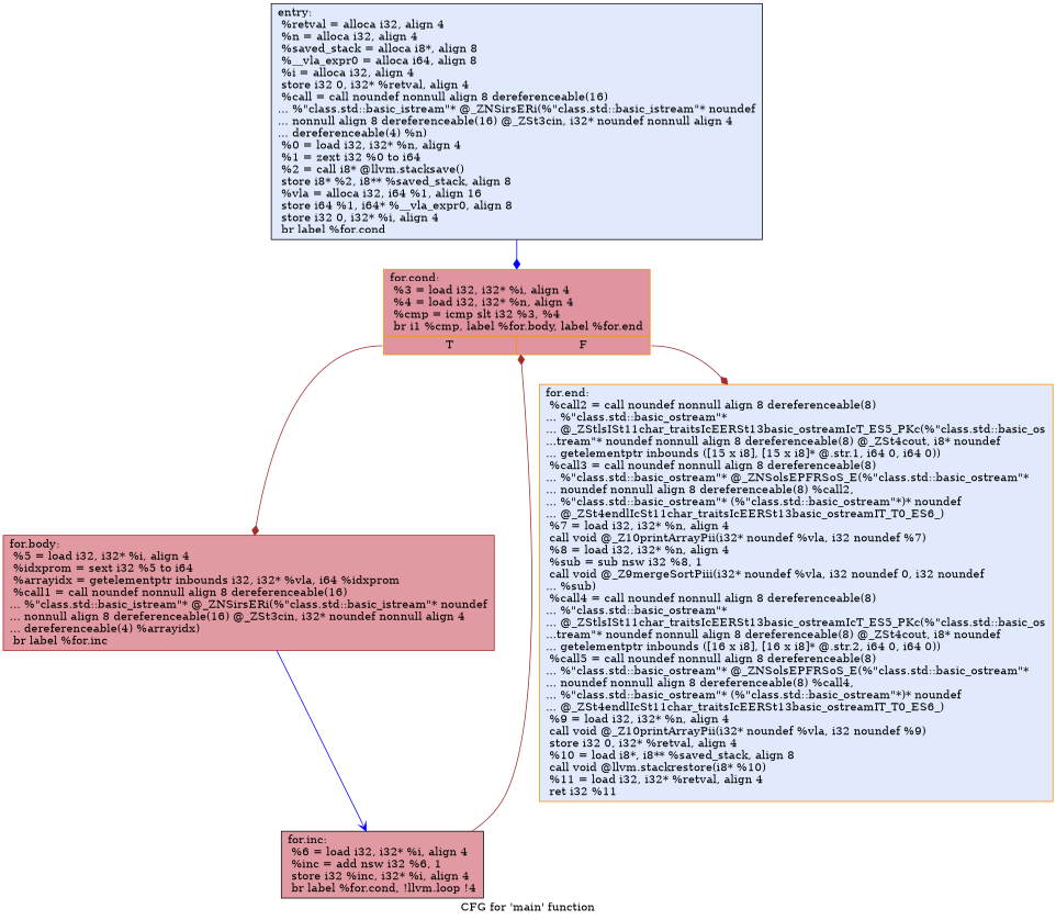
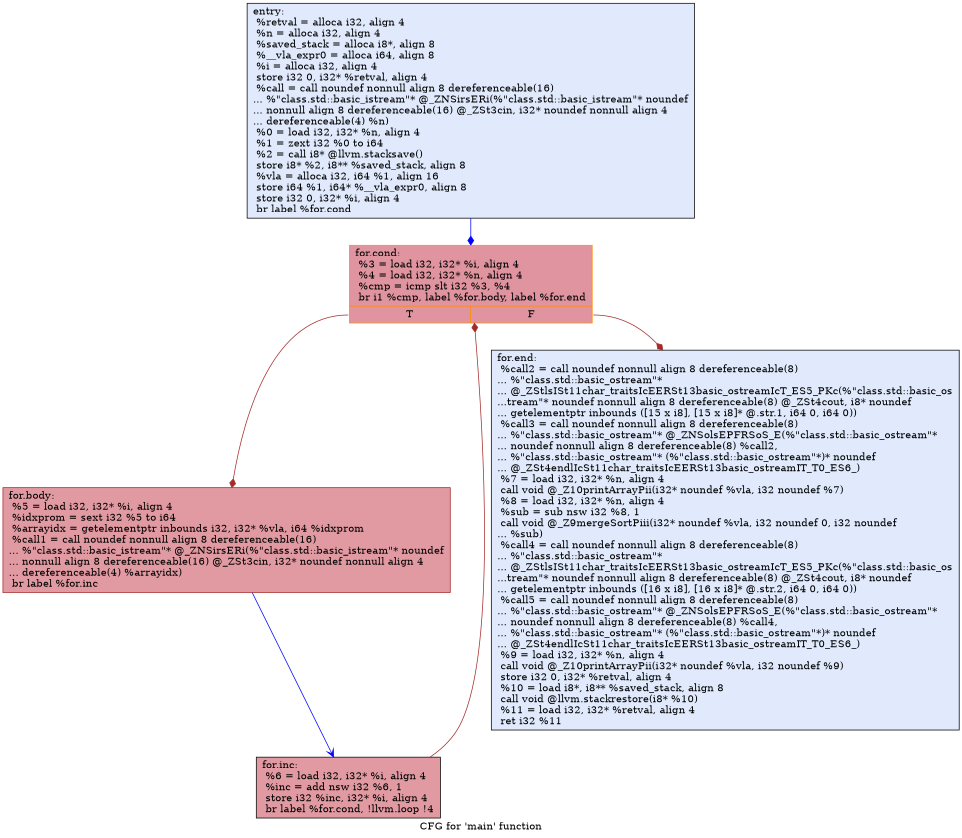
  digraph {
    label="CFG for 'main' function"
    node [color=black fillcolor="#b9d0f970" shape=record style=filled]
    edge [color=brown arrowhead=diamond]
    n1 [label="{entry:\l  %retval = alloca i32, align 4\l  %n = alloca i32, align 4\l  %saved_stack = alloca i8*, align 8\l  %__vla_expr0 = alloca i64, align 8\l  %i = alloca i32, align 4\l  store i32 0, i32* %retval, align 4\l  %call = call noundef nonnull align 8 dereferenceable(16)\l... %\"class.std::basic_istream\"* @_ZNSirsERi(%\"class.std::basic_istream\"* noundef\l... nonnull align 8 dereferenceable(16) @_ZSt3cin, i32* noundef nonnull align 4\l... dereferenceable(4) %n)\l  %0 = load i32, i32* %n, align 4\l  %1 = zext i32 %0 to i64\l  %2 = call i8* @llvm.stacksave()\l  store i8* %2, i8** %saved_stack, align 8\l  %vla = alloca i32, i64 %1, align 16\l  store i64 %1, i64* %__vla_expr0, align 8\l  store i32 0, i32* %i, align 4\l  br label %for.cond\l}"]
    n2 [color=darkorange fillcolor="#b70d2870" label="{for.cond:                                         \l  %3 = load i32, i32* %i, align 4\l  %4 = load i32, i32* %n, align 4\l  %cmp = icmp slt i32 %3, %4\l  br i1 %cmp, label %for.body, label %for.end\l|{<s0>T|<s1>F}}"]
    n3 [color=brown fillcolor="#bb1b2c70" label="{for.body:                                         \l  %5 = load i32, i32* %i, align 4\l  %idxprom = sext i32 %5 to i64\l  %arrayidx = getelementptr inbounds i32, i32* %vla, i64 %idxprom\l  %call1 = call noundef nonnull align 8 dereferenceable(16)\l... %\"class.std::basic_istream\"* @_ZNSirsERi(%\"class.std::basic_istream\"* noundef\l... nonnull align 8 dereferenceable(16) @_ZSt3cin, i32* noundef nonnull align 4\l... dereferenceable(4) %arrayidx)\l  br label %for.inc\l}"]
-   n4 [color=darkorange label="{for.end:                                          \l  %call2 = call noundef nonnull align 8 dereferenceable(8)\l... %\"class.std::basic_ostream\"*\l... @_ZStlsISt11char_traitsIcEERSt13basic_ostreamIcT_ES5_PKc(%\"class.std::basic_os\l...tream\"* noundef nonnull align 8 dereferenceable(8) @_ZSt4cout, i8* noundef\l... getelementptr inbounds ([15 x i8], [15 x i8]* @.str.1, i64 0, i64 0))\l  %call3 = call noundef nonnull align 8 dereferenceable(8)\l... %\"class.std::basic_ostream\"* @_ZNSolsEPFRSoS_E(%\"class.std::basic_ostream\"*\l... noundef nonnull align 8 dereferenceable(8) %call2,\l... %\"class.std::basic_ostream\"* (%\"class.std::basic_ostream\"*)* noundef\l... @_ZSt4endlIcSt11char_traitsIcEERSt13basic_ostreamIT_T0_ES6_)\l  %7 = load i32, i32* %n, align 4\l  call void @_Z10printArrayPii(i32* noundef %vla, i32 noundef %7)\l  %8 = load i32, i32* %n, align 4\l  %sub = sub nsw i32 %8, 1\l  call void @_Z9mergeSortPiii(i32* noundef %vla, i32 noundef 0, i32 noundef\l... %sub)\l  %call4 = call noundef nonnull align 8 dereferenceable(8)\l... %\"class.std::basic_ostream\"*\l... @_ZStlsISt11char_traitsIcEERSt13basic_ostreamIcT_ES5_PKc(%\"class.std::basic_os\l...tream\"* noundef nonnull align 8 dereferenceable(8) @_ZSt4cout, i8* noundef\l... getelementptr inbounds ([16 x i8], [16 x i8]* @.str.2, i64 0, i64 0))\l  %call5 = call noundef nonnull align 8 dereferenceable(8)\l... %\"class.std::basic_ostream\"* @_ZNSolsEPFRSoS_E(%\"class.std::basic_ostream\"*\l... noundef nonnull align 8 dereferenceable(8) %call4,\l... %\"class.std::basic_ostream\"* (%\"class.std::basic_ostream\"*)* noundef\l... @_ZSt4endlIcSt11char_traitsIcEERSt13basic_ostreamIT_T0_ES6_)\l  %9 = load i32, i32* %n, align 4\l  call void @_Z10printArrayPii(i32* noundef %vla, i32 noundef %9)\l  store i32 0, i32* %retval, align 4\l  %10 = load i8*, i8** %saved_stack, align 8\l  call void @llvm.stackrestore(i8* %10)\l  %11 = load i32, i32* %retval, align 4\l  ret i32 %11\l}"]
+   n4 [label="{for.end:                                          \l  %call2 = call noundef nonnull align 8 dereferenceable(8)\l... %\"class.std::basic_ostream\"*\l... @_ZStlsISt11char_traitsIcEERSt13basic_ostreamIcT_ES5_PKc(%\"class.std::basic_os\l...tream\"* noundef nonnull align 8 dereferenceable(8) @_ZSt4cout, i8* noundef\l... getelementptr inbounds ([15 x i8], [15 x i8]* @.str.1, i64 0, i64 0))\l  %call3 = call noundef nonnull align 8 dereferenceable(8)\l... %\"class.std::basic_ostream\"* @_ZNSolsEPFRSoS_E(%\"class.std::basic_ostream\"*\l... noundef nonnull align 8 dereferenceable(8) %call2,\l... %\"class.std::basic_ostream\"* (%\"class.std::basic_ostream\"*)* noundef\l... @_ZSt4endlIcSt11char_traitsIcEERSt13basic_ostreamIT_T0_ES6_)\l  %7 = load i32, i32* %n, align 4\l  call void @_Z10printArrayPii(i32* noundef %vla, i32 noundef %7)\l  %8 = load i32, i32* %n, align 4\l  %sub = sub nsw i32 %8, 1\l  call void @_Z9mergeSortPiii(i32* noundef %vla, i32 noundef 0, i32 noundef\l... %sub)\l  %call4 = call noundef nonnull align 8 dereferenceable(8)\l... %\"class.std::basic_ostream\"*\l... @_ZStlsISt11char_traitsIcEERSt13basic_ostreamIcT_ES5_PKc(%\"class.std::basic_os\l...tream\"* noundef nonnull align 8 dereferenceable(8) @_ZSt4cout, i8* noundef\l... getelementptr inbounds ([16 x i8], [16 x i8]* @.str.2, i64 0, i64 0))\l  %call5 = call noundef nonnull align 8 dereferenceable(8)\l... %\"class.std::basic_ostream\"* @_ZNSolsEPFRSoS_E(%\"class.std::basic_ostream\"*\l... noundef nonnull align 8 dereferenceable(8) %call4,\l... %\"class.std::basic_ostream\"* (%\"class.std::basic_ostream\"*)* noundef\l... @_ZSt4endlIcSt11char_traitsIcEERSt13basic_ostreamIT_T0_ES6_)\l  %9 = load i32, i32* %n, align 4\l  call void @_Z10printArrayPii(i32* noundef %vla, i32 noundef %9)\l  store i32 0, i32* %retval, align 4\l  %10 = load i8*, i8** %saved_stack, align 8\l  call void @llvm.stackrestore(i8* %10)\l  %11 = load i32, i32* %retval, align 4\l  ret i32 %11\l}"]
    n5 [fillcolor="#bb1b2c70" label="{for.inc:                                          \l  %6 = load i32, i32* %i, align 4\l  %inc = add nsw i32 %6, 1\l  store i32 %inc, i32* %i, align 4\l  br label %for.cond, !llvm.loop !4\l}"]
    n1 -> n2 [color=blue]
    n2 -> n3 [tailport=s0]
    n2 -> n4 [tailport=s1]
    n3 -> n5 [color=blue arrowhead=vee]
    n5 -> n2
  }
